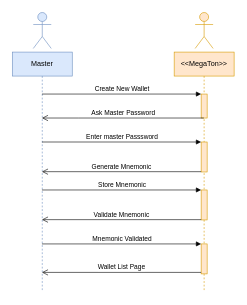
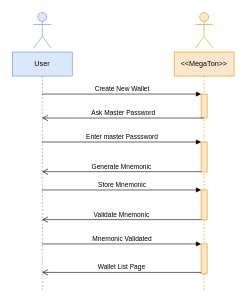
  <mxCell id="0" />
  <mxCell id="1" parent="0" />
  <mxCell id="2" value="&amp;lt;&amp;lt;MegaTon&amp;gt;&amp;gt;" style="shape=umlLifeline;perimeter=lifelinePerimeter;whiteSpace=wrap;html=1;container=1;collapsible=0;recursiveResize=0;outlineConnect=0;fillColor=#ffe6cc;strokeColor=#d79b00;" vertex="1" parent="1"><mxGeometry x="290" y="86" width="100" height="400" as="geometry" /></mxCell>
  <mxCell id="3" value="" style="html=1;points=[];perimeter=orthogonalPerimeter;fillColor=#ffe6cc;strokeColor=#d79b00;" vertex="1" parent="2"><mxGeometry x="45" y="70" width="10" height="40" as="geometry" /></mxCell>
  <mxCell id="4" value="" style="html=1;points=[];perimeter=orthogonalPerimeter;fillColor=#ffe6cc;strokeColor=#d79b00;" vertex="1" parent="2"><mxGeometry x="45" y="150" width="10" height="50" as="geometry" /></mxCell>
  <mxCell id="5" value="" style="html=1;points=[];perimeter=orthogonalPerimeter;fillColor=#ffe6cc;strokeColor=#d79b00;" vertex="1" parent="2"><mxGeometry x="45" y="230" width="10" height="50" as="geometry" /></mxCell>
  <mxCell id="6" value="" style="html=1;points=[];perimeter=orthogonalPerimeter;fillColor=#ffe6cc;strokeColor=#d79b00;" vertex="1" parent="2"><mxGeometry x="45" y="320" width="10" height="50" as="geometry" /></mxCell>
- <mxCell id="7" value="Master" style="shape=umlLifeline;perimeter=lifelinePerimeter;whiteSpace=wrap;html=1;container=1;collapsible=0;recursiveResize=0;outlineConnect=0;fillColor=#dae8fc;strokeColor=#6c8ebf;" vertex="1" parent="1"><mxGeometry x="20" y="86" width="100" height="400" as="geometry" /></mxCell>
+ <mxCell id="7" value="User" style="shape=umlLifeline;perimeter=lifelinePerimeter;whiteSpace=wrap;html=1;container=1;collapsible=0;recursiveResize=0;outlineConnect=0;fillColor=#dae8fc;strokeColor=#6c8ebf;" vertex="1" parent="1"><mxGeometry x="20" y="86" width="100" height="400" as="geometry" /></mxCell>
  <mxCell id="8" value="" style="shape=umlActor;verticalLabelPosition=bottom;verticalAlign=top;html=1;fillColor=#ffe6cc;strokeColor=#d79b00;" vertex="1" parent="1"><mxGeometry x="325" y="20" width="30" height="60" as="geometry" /></mxCell>
  <mxCell id="9" value="" style="shape=umlActor;verticalLabelPosition=bottom;verticalAlign=top;html=1;fillColor=#dae8fc;strokeColor=#6c8ebf;" vertex="1" parent="1"><mxGeometry x="55" y="20" width="30" height="60" as="geometry" /></mxCell>
  <mxCell id="10" value="Create New Wallet" style="html=1;verticalAlign=bottom;endArrow=block;entryX=0;entryY=0;" edge="1" target="3" parent="1" source="7"><mxGeometry relative="1" as="geometry"><mxPoint x="135" y="156" as="sourcePoint" /></mxGeometry></mxCell>
  <mxCell id="11" value="Ask Master Password" style="html=1;verticalAlign=bottom;endArrow=open;endSize=8;" edge="1" parent="1" source="2" target="7"><mxGeometry relative="1" as="geometry"><mxPoint x="210" y="236" as="sourcePoint" /><mxPoint x="80" y="236" as="targetPoint" /><Array as="points"><mxPoint x="140" y="196" /></Array></mxGeometry></mxCell>
  <mxCell id="12" value="Enter master Passsword" style="html=1;verticalAlign=bottom;endArrow=block;entryX=0;entryY=0;" edge="1" target="4" parent="1"><mxGeometry relative="1" as="geometry"><mxPoint x="69.5" y="236" as="sourcePoint" /></mxGeometry></mxCell>
  <mxCell id="13" value="Generate Mnemonic" style="html=1;verticalAlign=bottom;endArrow=open;endSize=8;exitX=0;exitY=0.95;" edge="1" parent="1"><mxGeometry relative="1" as="geometry"><mxPoint x="69.5" y="285.5" as="targetPoint" /><mxPoint x="335" y="285.5" as="sourcePoint" /></mxGeometry></mxCell>
  <mxCell id="14" value="Store Mnemonic" style="html=1;verticalAlign=bottom;endArrow=block;entryX=0;entryY=0;" edge="1" target="5" parent="1" source="7"><mxGeometry relative="1" as="geometry"><mxPoint x="135" y="296" as="sourcePoint" /></mxGeometry></mxCell>
  <mxCell id="15" value="Validate Mnemonic" style="html=1;verticalAlign=bottom;endArrow=open;endSize=8;exitX=0;exitY=0.95;" edge="1" parent="1"><mxGeometry relative="1" as="geometry"><mxPoint x="69.5" y="365.5" as="targetPoint" /><mxPoint x="335" y="365.5" as="sourcePoint" /></mxGeometry></mxCell>
  <mxCell id="16" value="Wallet List Page" style="html=1;verticalAlign=bottom;endArrow=open;endSize=8;exitX=0;exitY=0.95;" edge="1" source="6" parent="1" target="7"><mxGeometry relative="1" as="geometry"><mxPoint x="135" y="462" as="targetPoint" /></mxGeometry></mxCell>
  <mxCell id="17" value="Mnemonic Validated" style="html=1;verticalAlign=bottom;endArrow=block;entryX=0;entryY=0;" edge="1" target="6" parent="1" source="7"><mxGeometry relative="1" as="geometry"><mxPoint x="135" y="386" as="sourcePoint" /></mxGeometry></mxCell>
